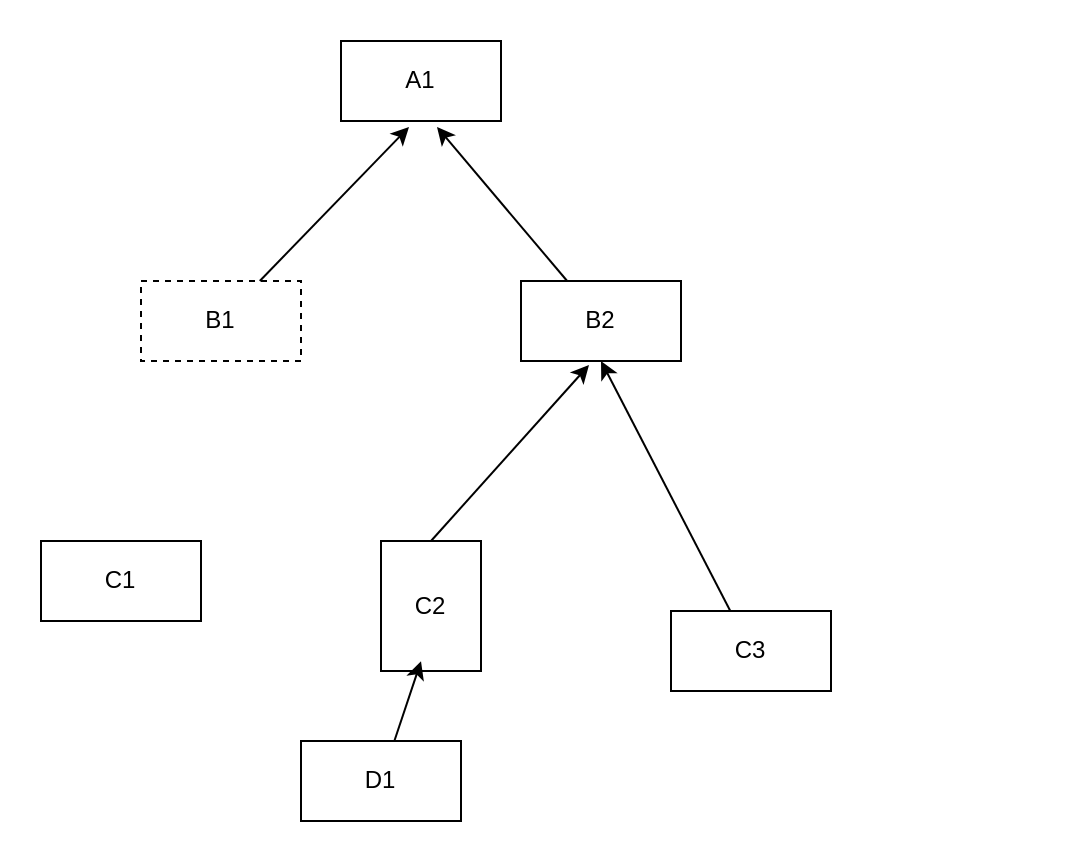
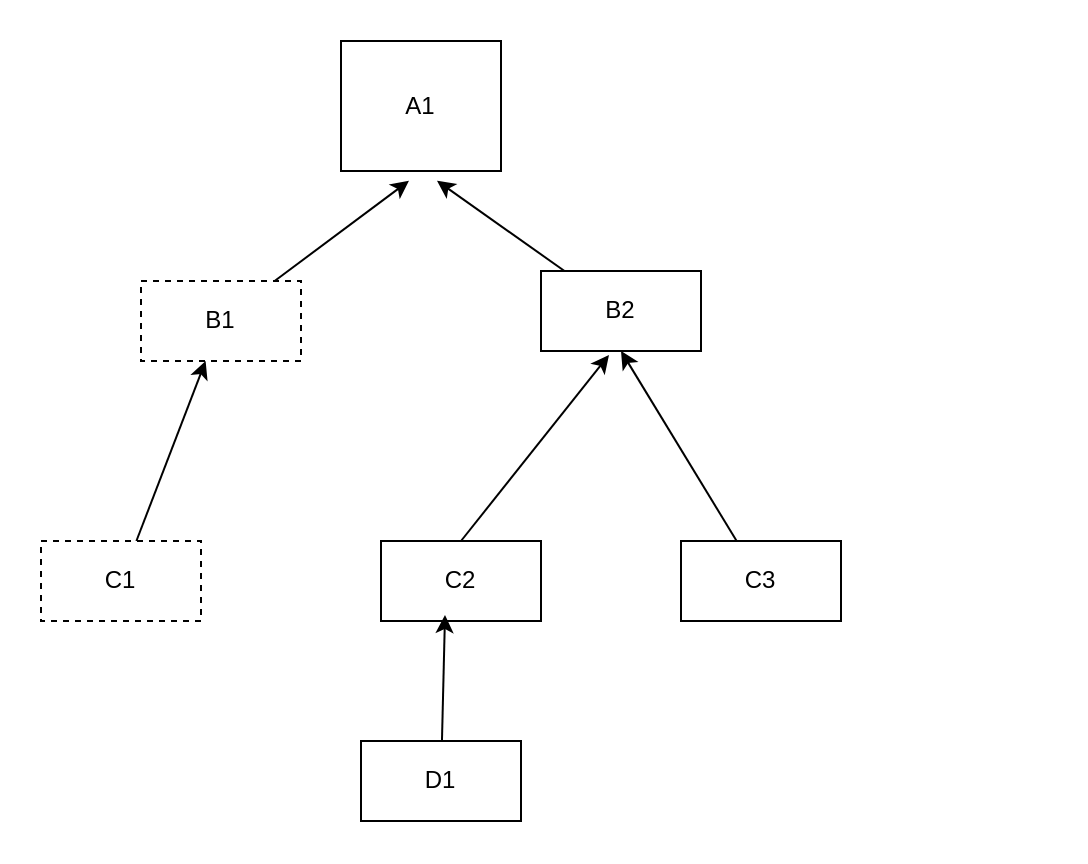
  <mxCell id="0" />
  <mxCell id="1" parent="0" />
- <mxCell id="2" value="A1" style="rounded=0;whiteSpace=wrap;html=1;" vertex="1" parent="1"><mxGeometry x="170" y="20" width="80" height="40" as="geometry" /></mxCell>
+ <mxCell id="2" value="A1" style="rounded=0;whiteSpace=wrap;html=1;" vertex="1" parent="1"><mxGeometry x="170" y="20" width="80" height="65" as="geometry" /></mxCell>
  <mxCell id="3" value="B1" style="rounded=0;whiteSpace=wrap;html=1;dashed=1;" vertex="1" parent="1"><mxGeometry x="70" y="140" width="80" height="40" as="geometry" /></mxCell>
- <mxCell id="4" value="B2" style="rounded=0;whiteSpace=wrap;html=1;" vertex="1" parent="1"><mxGeometry x="260" y="140" width="80" height="40" as="geometry" /></mxCell>
- <mxCell id="6" value="C1" style="rounded=0;whiteSpace=wrap;html=1;" vertex="1" parent="1"><mxGeometry x="20" y="270" width="80" height="40" as="geometry" /></mxCell>
- <mxCell id="7" value="C2" style="rounded=0;whiteSpace=wrap;html=1;" vertex="1" parent="1"><mxGeometry x="190" y="270" width="50" height="65" as="geometry" /></mxCell>
+ <mxCell id="4" value="B2" style="rounded=0;whiteSpace=wrap;html=1;" vertex="1" parent="1"><mxGeometry x="270" y="135" width="80" height="40" as="geometry" /></mxCell>
+ <mxCell id="5" value="" style="rounded=0;orthogonalLoop=1;jettySize=auto;html=1;" edge="1" parent="1" source="6" target="3"><mxGeometry relative="1" as="geometry" /></mxCell>
+ <mxCell id="6" value="C1" style="rounded=0;whiteSpace=wrap;html=1;dashed=1;" vertex="1" parent="1"><mxGeometry x="20" y="270" width="80" height="40" as="geometry" /></mxCell>
+ <mxCell id="7" value="C2" style="rounded=0;whiteSpace=wrap;html=1;" vertex="1" parent="1"><mxGeometry x="190" y="270" width="80" height="40" as="geometry" /></mxCell>
  <mxCell id="8" style="rounded=0;orthogonalLoop=1;jettySize=auto;html=1;entryX=0.425;entryY=1.075;entryDx=0;entryDy=0;entryPerimeter=0;" edge="1" parent="1" source="3" target="2"><mxGeometry relative="1" as="geometry" /></mxCell>
  <mxCell id="9" style="rounded=0;orthogonalLoop=1;jettySize=auto;html=1;entryX=0.6;entryY=1.075;entryDx=0;entryDy=0;entryPerimeter=0;" edge="1" parent="1" source="4" target="2"><mxGeometry relative="1" as="geometry" /></mxCell>
- <mxCell id="10" value="C3" style="rounded=0;whiteSpace=wrap;html=1;" vertex="1" parent="1"><mxGeometry x="335" y="305" width="80" height="40" as="geometry" /></mxCell>
+ <mxCell id="10" value="C3" style="rounded=0;whiteSpace=wrap;html=1;" vertex="1" parent="1"><mxGeometry x="340" y="270" width="80" height="40" as="geometry" /></mxCell>
  <mxCell id="11" style="rounded=0;orthogonalLoop=1;jettySize=auto;html=1;exitX=0.5;exitY=0;exitDx=0;exitDy=0;entryX=0.425;entryY=1.05;entryDx=0;entryDy=0;entryPerimeter=0;" edge="1" parent="1" source="7" target="4"><mxGeometry relative="1" as="geometry" /></mxCell>
  <mxCell id="12" style="rounded=0;orthogonalLoop=1;jettySize=auto;html=1;entryX=0.5;entryY=1;entryDx=0;entryDy=0;" edge="1" parent="1" source="10" target="4"><mxGeometry relative="1" as="geometry" /></mxCell>
  <mxCell id="13" style="rounded=0;orthogonalLoop=1;jettySize=auto;html=1;entryX=0.638;entryY=0.95;entryDx=0;entryDy=0;entryPerimeter=0;" edge="1" parent="1"><mxGeometry relative="1" as="geometry"><mxPoint x="521.04" y="178" as="targetPoint" /></mxGeometry></mxCell>
- <mxCell id="14" value="D1" style="rounded=0;whiteSpace=wrap;html=1;" vertex="1" parent="1"><mxGeometry x="150" y="370" width="80" height="40" as="geometry" /></mxCell>
+ <mxCell id="14" value="D1" style="rounded=0;whiteSpace=wrap;html=1;" vertex="1" parent="1"><mxGeometry x="180" y="370" width="80" height="40" as="geometry" /></mxCell>
  <mxCell id="15" style="rounded=0;orthogonalLoop=1;jettySize=auto;html=1;entryX=0.4;entryY=0.925;entryDx=0;entryDy=0;entryPerimeter=0;" edge="1" parent="1" source="14" target="7"><mxGeometry relative="1" as="geometry" /></mxCell>
